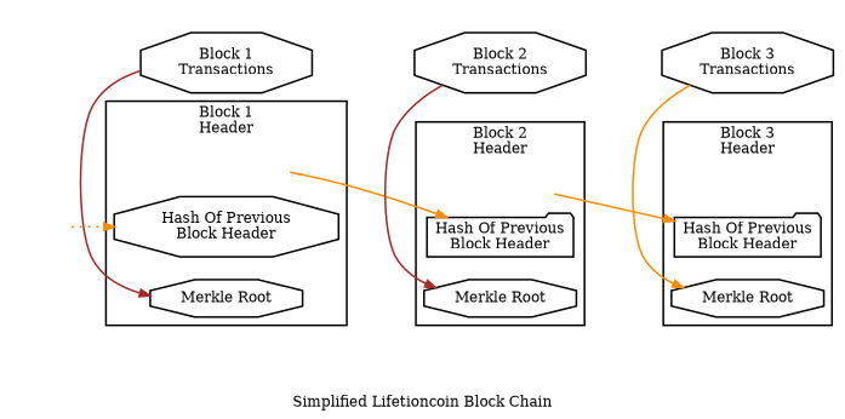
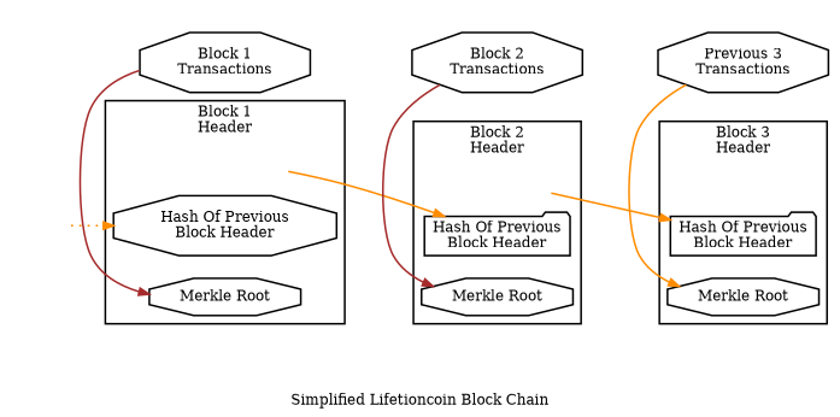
  digraph {
    label="\nSimplified Lifetioncoin Block Chain"
    nodesep=0.3
    penwidth=1.75
    rankdir=LR
    node [penwidth=1.75 shape=octagon]
    edge [minlen=2 penwidth=1.75]
    _blockHeader0 [height=0 shape=box style=invis width=0]
    n2 [label="Hash Of Previous\nBlock Header"]
    n3 [label="Merkle Root"]
    _blockHeader1 [height=0 shape=box style=invis width=0]
    n5 [label="Hash Of Previous\nBlock Header" shape=folder]
    n6 [label="Merkle Root"]
    _blockHeader2 [height=0 shape=box style=invis width=0]
    n8 [label="Hash Of Previous\nBlock Header" shape=folder]
    n9 [label="Merkle Root"]
    n10 [label="Block 1\nTransactions" width=2]
    n11 [label="Block 2\nTransactions" width=2]
-   n12 [label="Block 3\nTransactions" width=2]
+   n12 [label="Previous 3\nTransactions" width=2]
    _block2 [height=0 shape=box style=invis width=0]
    invis0 [height=0 shape=box style=invis width=0]
    invis1 [height=0 shape=box style=invis width=0]
    subgraph cluster_1 {
      label="Block 1\nHeader"
      _blockHeader0
      n2
      n3
    }
    subgraph cluster_2 {
      label="Block 2\nHeader"
      _blockHeader1
      n5
      n6
    }
    subgraph cluster_3 {
      label="Block 3\nHeader"
      _blockHeader2
      n8
      n9
    }
    _blockHeader0 -> n5 [color=darkorange]
    n3 -> n6 [style=invis weight=100]
    _blockHeader1 -> n8 [color=darkorange]
    n6 -> n9 [style=invis weight=100]
    n10 -> n3 [constraint=false minlen=1 color=brown]
    n10 -> n11 [style=invis]
    n11 -> n6 [constraint=false minlen=1 color=brown]
    n11 -> n12 [style=invis]
    n12 -> n9 [constraint=false minlen=1 color=darkorange]
    invis0 -> n2 [style=dotted color=darkorange minlen=""]
    invis1 -> n10 [minlen=1 style=invis]
  }
